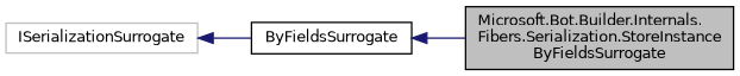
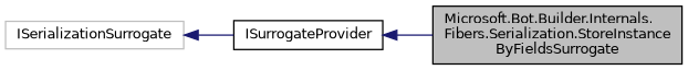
  digraph {
    rankdir=LR
    node [color=black fillcolor=white fontname=Helvetica fontsize=10 shape=record style=filled]
    edge [color=midnightblue dir=back fontname=Helvetica fontsize=10 labelfontname=Helvetica labelfontsize=10 style=solid]
    n1 [fillcolor=grey75 fontcolor=black height=0.2 label="Microsoft.Bot.Builder.Internals.\lFibers.Serialization.StoreInstance\lByFieldsSurrogate" width=0.4]
-   n2 [height=0.2 label=ByFieldsSurrogate width=0.4]
+   n2 [height=0.2 label=ISurrogateProvider width=0.4]
    n3 [color=grey75 height=0.2 label=ISerializationSurrogate width=0.4]
    n2 -> n1
    n3 -> n2
  }
